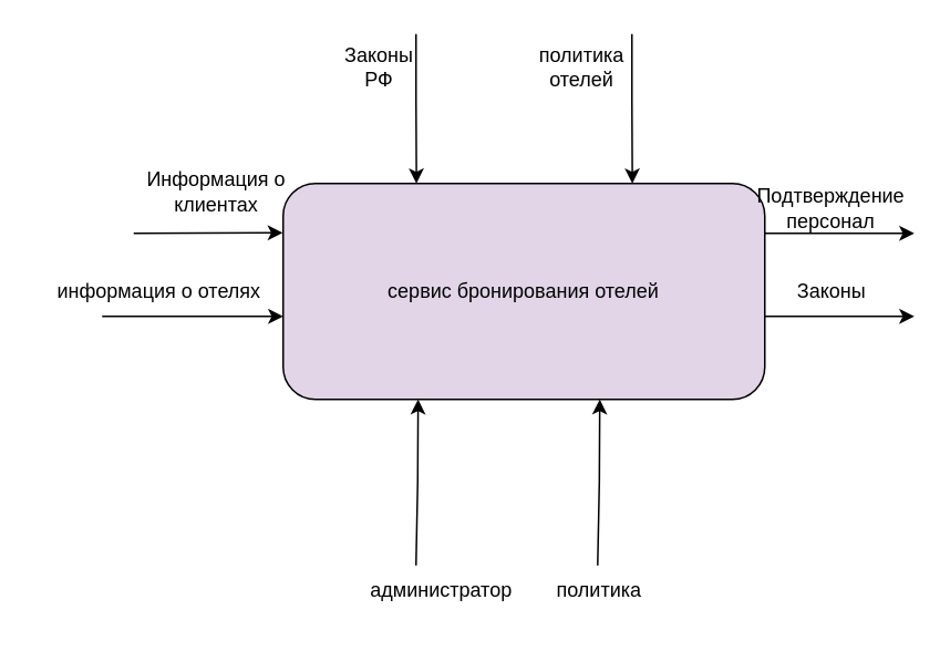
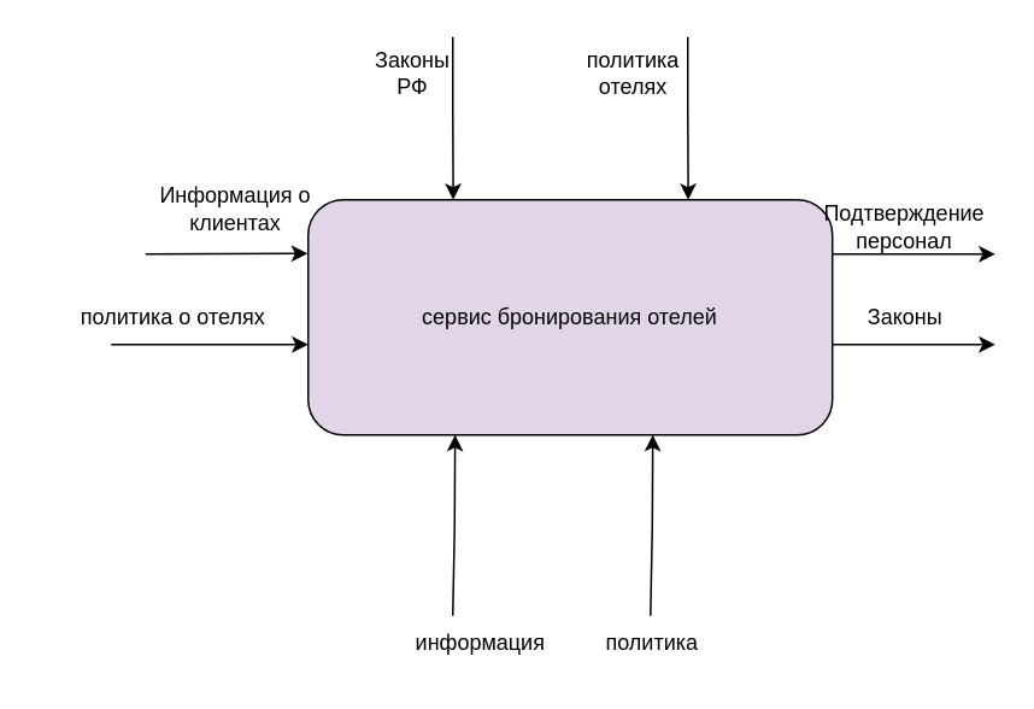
  <mxCell id="0" />
  <mxCell id="1" parent="0" />
  <mxCell id="2" value="сервис бронирования отелей" style="rounded=1;whiteSpace=wrap;html=1;fillColor=#e1d5e7;" parent="1" vertex="1"><mxGeometry x="170" y="110" width="290" height="130" as="geometry" /></mxCell>
  <mxCell id="3" value="" style="endArrow=classic;html=1;rounded=0;entryX=0.594;entryY=1;entryDx=0;entryDy=0;entryPerimeter=0;" parent="1" edge="1"><mxGeometry width="50" height="50" relative="1" as="geometry"><mxPoint x="359.37" y="340" as="sourcePoint" /><mxPoint x="360.63" y="240" as="targetPoint" /><Array as="points"><mxPoint x="360.37" y="290" /></Array></mxGeometry></mxCell>
  <mxCell id="4" value="" style="endArrow=classic;html=1;rounded=0;entryX=0.594;entryY=1;entryDx=0;entryDy=0;entryPerimeter=0;" parent="1" edge="1"><mxGeometry width="50" height="50" relative="1" as="geometry"><mxPoint x="250" y="340" as="sourcePoint" /><mxPoint x="251.26" y="240" as="targetPoint" /><Array as="points"><mxPoint x="251" y="290" /></Array></mxGeometry></mxCell>
  <mxCell id="5" value="" style="endArrow=classic;html=1;rounded=0;entryX=0.594;entryY=1;entryDx=0;entryDy=0;entryPerimeter=0;" parent="1" edge="1"><mxGeometry width="50" height="50" relative="1" as="geometry"><mxPoint x="380" y="20" as="sourcePoint" /><mxPoint x="380.26" y="110" as="targetPoint" /><Array as="points"><mxPoint x="380" y="60" /></Array></mxGeometry></mxCell>
  <mxCell id="6" value="" style="endArrow=classic;html=1;rounded=0;entryX=0.594;entryY=1;entryDx=0;entryDy=0;entryPerimeter=0;" parent="1" edge="1"><mxGeometry width="50" height="50" relative="1" as="geometry"><mxPoint x="250" y="20" as="sourcePoint" /><mxPoint x="250.26" y="110" as="targetPoint" /><Array as="points"><mxPoint x="250" y="60" /></Array></mxGeometry></mxCell>
  <mxCell id="7" value="" style="endArrow=classic;html=1;rounded=0;entryX=-0.001;entryY=0.228;entryDx=0;entryDy=0;entryPerimeter=0;" parent="1" target="2" edge="1"><mxGeometry width="50" height="50" relative="1" as="geometry"><mxPoint x="80" y="140" as="sourcePoint" /><mxPoint x="100.26" y="200" as="targetPoint" /><Array as="points" /></mxGeometry></mxCell>
  <mxCell id="8" value="" style="endArrow=classic;html=1;rounded=0;" parent="1" edge="1"><mxGeometry width="50" height="50" relative="1" as="geometry"><mxPoint x="61" y="190" as="sourcePoint" /><mxPoint x="170" y="190" as="targetPoint" /><Array as="points" /></mxGeometry></mxCell>
  <mxCell id="9" value="Информация о клиентах" style="text;html=1;align=center;verticalAlign=middle;whiteSpace=wrap;rounded=0;" parent="1" vertex="1"><mxGeometry x="80" y="100" width="100" height="30" as="geometry" /></mxCell>
- <mxCell id="10" value="администратор" style="text;html=1;align=center;verticalAlign=middle;resizable=0;points=[];autosize=1;strokeColor=none;fillColor=none;" parent="1" vertex="1"><mxGeometry x="210" y="340" width="110" height="30" as="geometry" /></mxCell>
+ <mxCell id="10" value="информация" style="text;html=1;align=center;verticalAlign=middle;resizable=0;points=[];autosize=1;strokeColor=none;fillColor=none;" parent="1" vertex="1"><mxGeometry x="210" y="340" width="110" height="30" as="geometry" /></mxCell>
  <mxCell id="11" value="политика" style="text;html=1;align=center;verticalAlign=middle;resizable=0;points=[];autosize=1;strokeColor=none;fillColor=none;" parent="1" vertex="1"><mxGeometry x="320" y="340" width="80" height="30" as="geometry" /></mxCell>
  <mxCell id="12" value="Законы РФ" style="text;html=1;align=center;verticalAlign=middle;whiteSpace=wrap;rounded=0;" parent="1" vertex="1"><mxGeometry x="198" y="25" width="60" height="30" as="geometry" /></mxCell>
- <mxCell id="13" value="информация о отелях" style="text;html=1;align=center;verticalAlign=middle;resizable=0;points=[];autosize=1;strokeColor=none;fillColor=none;" parent="1" vertex="1"><mxGeometry x="20" y="160" width="150" height="30" as="geometry" /></mxCell>
+ <mxCell id="13" value="политика о отелях" style="text;html=1;align=center;verticalAlign=middle;resizable=0;points=[];autosize=1;strokeColor=none;fillColor=none;" parent="1" vertex="1"><mxGeometry x="20" y="160" width="150" height="30" as="geometry" /></mxCell>
  <mxCell id="14" value="" style="endArrow=classic;html=1;rounded=0;entryX=-0.001;entryY=0.228;entryDx=0;entryDy=0;entryPerimeter=0;" parent="1" edge="1"><mxGeometry width="50" height="50" relative="1" as="geometry"><mxPoint x="460" y="140" as="sourcePoint" /><mxPoint x="550" y="140" as="targetPoint" /><Array as="points" /></mxGeometry></mxCell>
  <mxCell id="15" value="" style="endArrow=classic;html=1;rounded=0;entryX=-0.001;entryY=0.228;entryDx=0;entryDy=0;entryPerimeter=0;" parent="1" edge="1"><mxGeometry width="50" height="50" relative="1" as="geometry"><mxPoint x="460" y="190" as="sourcePoint" /><mxPoint x="550" y="190" as="targetPoint" /><Array as="points" /></mxGeometry></mxCell>
- <mxCell id="16" value="политика отелей" style="text;html=1;align=center;verticalAlign=middle;whiteSpace=wrap;rounded=0;" parent="1" vertex="1"><mxGeometry x="320" y="25" width="60" height="30" as="geometry" /></mxCell>
+ <mxCell id="16" value="политика отелях" style="text;html=1;align=center;verticalAlign=middle;whiteSpace=wrap;rounded=0;" parent="1" vertex="1"><mxGeometry x="320" y="25" width="60" height="30" as="geometry" /></mxCell>
  <mxCell id="17" value="Подтверждение персонал" style="text;html=1;align=center;verticalAlign=middle;whiteSpace=wrap;rounded=0;" parent="1" vertex="1"><mxGeometry x="470" y="110" width="60" height="30" as="geometry" /></mxCell>
  <mxCell id="18" value="Законы" style="text;html=1;align=center;verticalAlign=middle;resizable=0;points=[];autosize=1;strokeColor=none;fillColor=none;" parent="1" vertex="1"><mxGeometry x="470" y="160" width="60" height="30" as="geometry" /></mxCell>
